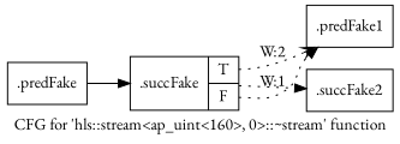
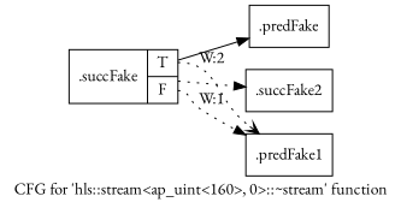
  digraph {
    fontname="EB Garamond"
    label="CFG for 'hls::stream\<ap_uint\<160\>, 0\>::~stream' function"
    rankdir=LR
    node [fontname="EB Garamond" shape=record filename="/mnt/xilinx/Vitis_HLS/2021.2/include/hls_stream_thread_unsafe.h" linenumber=343]
    edge [arrowhead=normal execusionnum=1 filename="/mnt/xilinx/Vitis_HLS/2021.2/include/hls_stream_thread_unsafe.h" fontname="EB Garamond" style=dotted]
    n1 [label="{.predFake}" filename="" linenumber=""]
    n2 [label="{.succFake|{<s0>T|<s1>F}}" linenumber=335]
    n3 [label="{.predFake1}"]
    n4 [label="{.succFake2}"]
-   n1 -> n2 [style=solid]
+   n2 -> n1 [style=solid]
    n2 -> n3 [arrowhead=vee label="W:2" tailport=s0 execusionnum="" filename=""]
    n2 -> n3 [execusionnum=0 label="W:1" tailport=s1]
    n2 -> n4
  }
